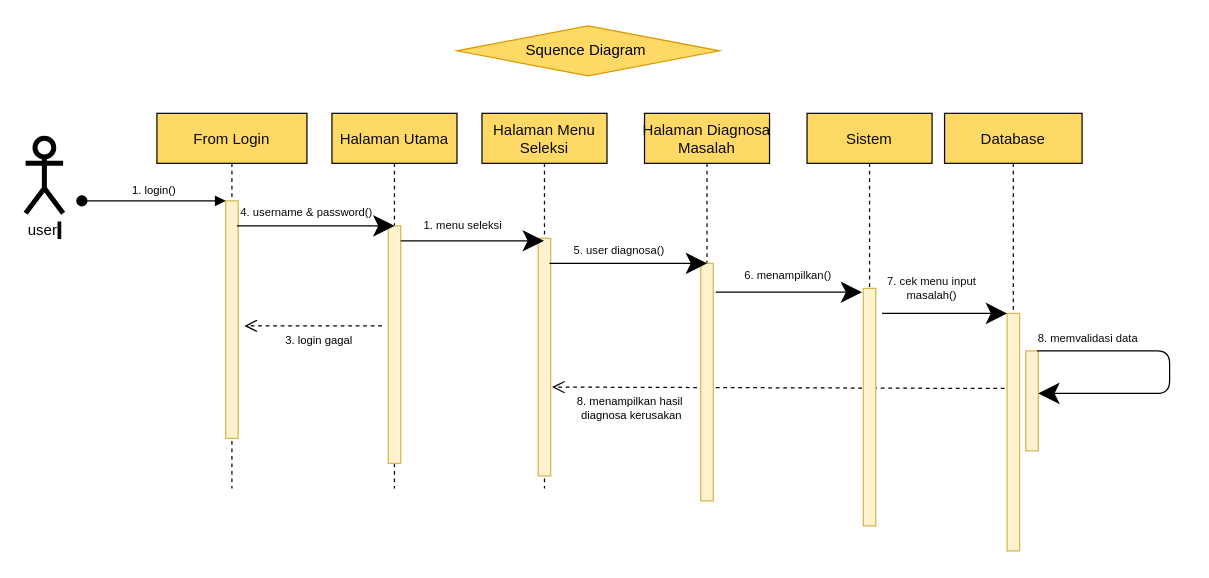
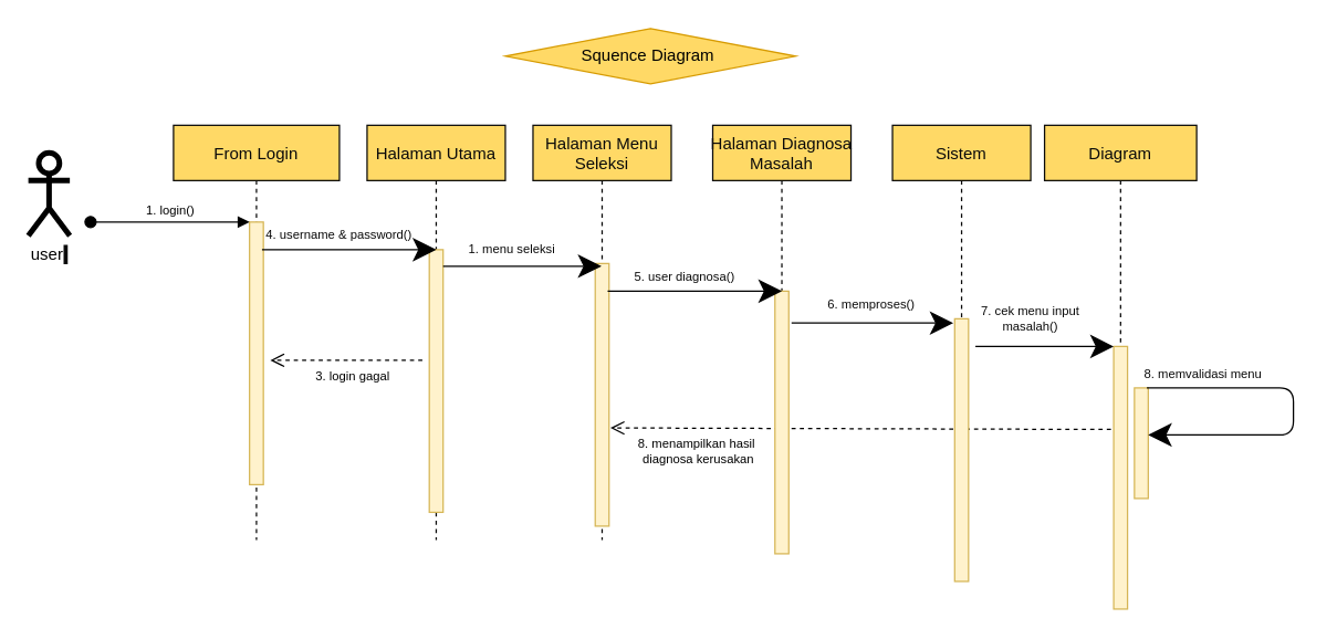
  <mxCell id="0" />
  <mxCell id="1" parent="0" />
  <mxCell id="2" value="From Login" style="shape=umlLifeline;perimeter=lifelinePerimeter;container=1;collapsible=0;recursiveResize=0;rounded=0;shadow=0;strokeWidth=1;fillColor=#FFD966;strokeColor=#0A0A0A;fontColor=#0A0A0A;" parent="1" vertex="1"><mxGeometry x="125" y="90" width="120" height="300" as="geometry" /></mxCell>
  <mxCell id="3" value="" style="points=[];perimeter=orthogonalPerimeter;rounded=0;shadow=0;strokeWidth=1;labelBackgroundColor=#FFD966;labelBorderColor=#FFD966;fillColor=#fff2cc;strokeColor=#d6b656;" parent="2" vertex="1"><mxGeometry x="55" y="70" width="10" height="190" as="geometry" /></mxCell>
  <mxCell id="4" value="1. login()" style="verticalAlign=bottom;startArrow=oval;endArrow=block;startSize=8;shadow=0;strokeWidth=1;fontSize=9;" parent="2" target="3" edge="1"><mxGeometry relative="1" as="geometry"><mxPoint x="-60" y="70" as="sourcePoint" /></mxGeometry></mxCell>
  <mxCell id="5" value="8. menampilkan hasil &#10;diagnosa kerusakan" style="verticalAlign=bottom;endArrow=open;dashed=1;endSize=8;shadow=0;strokeWidth=1;entryX=1.1;entryY=0.626;entryDx=0;entryDy=0;entryPerimeter=0;fontSize=9;" parent="1" target="14" edge="1"><mxGeometry x="0.646" y="31" relative="1" as="geometry"><mxPoint x="415" y="310" as="targetPoint" /><mxPoint x="803" y="310" as="sourcePoint" /><Array as="points"><mxPoint x="775" y="310" /></Array><mxPoint as="offset" /></mxGeometry></mxCell>
  <mxCell id="6" value="Squence Diagram&amp;nbsp;" style="rhombus;whiteSpace=wrap;html=1;hachureGap=4;pointerEvents=0;fillColor=#FFD966;strokeColor=#d79b00;labelBackgroundColor=#FFD966;labelBorderColor=none;" vertex="1" parent="1"><mxGeometry x="365" y="20" width="210" height="40" as="geometry" /></mxCell>
  <mxCell id="7" value="user&lt;span style=&quot;background-color: rgb(10 , 10 , 10)&quot;&gt;&amp;nbsp;&lt;/span&gt;" style="shape=umlActor;verticalLabelPosition=bottom;verticalAlign=top;html=1;outlineConnect=0;hachureGap=4;pointerEvents=0;strokeWidth=4;" vertex="1" parent="1"><mxGeometry x="20" y="110" width="30" height="60" as="geometry" /></mxCell>
  <mxCell id="8" value="Halaman Utama" style="shape=umlLifeline;perimeter=lifelinePerimeter;container=1;collapsible=0;recursiveResize=0;rounded=0;shadow=0;strokeWidth=1;fillColor=#FFD966;strokeColor=#0A0A0A;fontColor=#0A0A0A;" vertex="1" parent="1"><mxGeometry x="265" y="90" width="100" height="300" as="geometry" /></mxCell>
  <mxCell id="9" value="" style="points=[];perimeter=orthogonalPerimeter;rounded=0;shadow=0;strokeWidth=1;fillColor=#fff2cc;strokeColor=#d6b656;" vertex="1" parent="8"><mxGeometry x="45" y="90" width="10" height="190" as="geometry" /></mxCell>
  <mxCell id="10" value="" style="endArrow=classic;html=1;fontColor=#0A0A0A;startSize=14;endSize=14;sourcePerimeterSpacing=8;targetPerimeterSpacing=8;entryX=0.5;entryY=0;entryDx=0;entryDy=0;entryPerimeter=0;" edge="1" parent="8" target="9"><mxGeometry width="50" height="50" relative="1" as="geometry"><mxPoint x="-76" y="90" as="sourcePoint" /><mxPoint x="40" y="90" as="targetPoint" /><Array as="points"><mxPoint x="-50" y="90" /><mxPoint x="-11" y="90" /></Array></mxGeometry></mxCell>
  <mxCell id="11" value="4. username &amp;amp; password()" style="text;html=1;strokeColor=none;fillColor=none;align=center;verticalAlign=middle;whiteSpace=wrap;rounded=0;hachureGap=4;pointerEvents=0;fontColor=#0A0A0A;fontSize=9;" vertex="1" parent="8"><mxGeometry x="-95" y="70" width="150" height="20" as="geometry" /></mxCell>
  <mxCell id="12" value="3. login gagal" style="verticalAlign=bottom;endArrow=open;dashed=1;endSize=8;shadow=0;strokeWidth=1;fontSize=9;" edge="1" parent="8"><mxGeometry x="-0.091" y="20" relative="1" as="geometry"><mxPoint x="-70" y="170" as="targetPoint" /><mxPoint x="40" y="170" as="sourcePoint" /><Array as="points" /><mxPoint as="offset" /></mxGeometry></mxCell>
  <mxCell id="13" value="Halaman Menu&#10;Seleksi" style="shape=umlLifeline;perimeter=lifelinePerimeter;container=1;collapsible=0;recursiveResize=0;rounded=0;shadow=0;strokeWidth=1;fillColor=#FFD966;strokeColor=#0A0A0A;fontColor=#0A0A0A;" vertex="1" parent="1"><mxGeometry x="385" y="90" width="100" height="300" as="geometry" /></mxCell>
  <mxCell id="14" value="" style="points=[];perimeter=orthogonalPerimeter;rounded=0;shadow=0;strokeWidth=1;fillColor=#fff2cc;strokeColor=#d6b656;" vertex="1" parent="13"><mxGeometry x="45" y="100" width="10" height="190" as="geometry" /></mxCell>
  <mxCell id="15" value="Halaman Diagnosa&#10;Masalah" style="shape=umlLifeline;perimeter=lifelinePerimeter;container=1;collapsible=0;recursiveResize=0;rounded=0;shadow=0;strokeWidth=1;fillColor=#FFD966;strokeColor=#0A0A0A;fontColor=#0A0A0A;" vertex="1" parent="1"><mxGeometry x="515" y="90" width="100" height="300" as="geometry" /></mxCell>
  <mxCell id="16" value="" style="points=[];perimeter=orthogonalPerimeter;rounded=0;shadow=0;strokeWidth=1;fillColor=#fff2cc;strokeColor=#d6b656;" vertex="1" parent="15"><mxGeometry x="45" y="120" width="10" height="190" as="geometry" /></mxCell>
  <mxCell id="17" value="5. user diagnosa()" style="text;html=1;strokeColor=none;fillColor=none;align=center;verticalAlign=middle;whiteSpace=wrap;rounded=0;hachureGap=4;pointerEvents=0;fontColor=#0A0A0A;fontSize=9;" vertex="1" parent="15"><mxGeometry x="-95" y="100" width="150" height="20" as="geometry" /></mxCell>
  <mxCell id="18" value="Sistem" style="shape=umlLifeline;perimeter=lifelinePerimeter;container=1;collapsible=0;recursiveResize=0;rounded=0;shadow=0;strokeWidth=1;fillColor=#FFD966;strokeColor=#0A0A0A;fontColor=#0A0A0A;" vertex="1" parent="1"><mxGeometry x="645" y="90" width="100" height="300" as="geometry" /></mxCell>
  <mxCell id="19" value="" style="points=[];perimeter=orthogonalPerimeter;rounded=0;shadow=0;strokeWidth=1;fillColor=#fff2cc;strokeColor=#d6b656;" vertex="1" parent="18"><mxGeometry x="45" y="140" width="10" height="190" as="geometry" /></mxCell>
- <mxCell id="20" value="6. menampilkan()" style="text;html=1;strokeColor=none;fillColor=none;align=center;verticalAlign=middle;whiteSpace=wrap;rounded=0;hachureGap=4;pointerEvents=0;fontColor=#0A0A0A;fontSize=9;" vertex="1" parent="18"><mxGeometry x="-90" y="120" width="150" height="20" as="geometry" /></mxCell>
- <mxCell id="21" value="Database" style="shape=umlLifeline;perimeter=lifelinePerimeter;container=1;collapsible=0;recursiveResize=0;rounded=0;shadow=0;strokeWidth=1;fillColor=#FFD966;strokeColor=#0A0A0A;fontColor=#0A0A0A;" vertex="1" parent="1"><mxGeometry x="755" y="90" width="110" height="300" as="geometry" /></mxCell>
+ <mxCell id="20" value="6. memproses()" style="text;html=1;strokeColor=none;fillColor=none;align=center;verticalAlign=middle;whiteSpace=wrap;rounded=0;hachureGap=4;pointerEvents=0;fontColor=#0A0A0A;fontSize=9;" vertex="1" parent="18"><mxGeometry x="-90" y="120" width="150" height="20" as="geometry" /></mxCell>
+ <mxCell id="21" value="Diagram" style="shape=umlLifeline;perimeter=lifelinePerimeter;container=1;collapsible=0;recursiveResize=0;rounded=0;shadow=0;strokeWidth=1;fillColor=#FFD966;strokeColor=#0A0A0A;fontColor=#0A0A0A;" vertex="1" parent="1"><mxGeometry x="755" y="90" width="110" height="300" as="geometry" /></mxCell>
  <mxCell id="22" value="" style="points=[];perimeter=orthogonalPerimeter;rounded=0;shadow=0;strokeWidth=1;fillColor=#fff2cc;strokeColor=#d6b656;" vertex="1" parent="21"><mxGeometry x="50" y="160" width="10" height="190" as="geometry" /></mxCell>
  <mxCell id="23" value="7. cek menu input&lt;br&gt;masalah()" style="text;html=1;strokeColor=none;fillColor=none;align=center;verticalAlign=middle;whiteSpace=wrap;rounded=0;hachureGap=4;pointerEvents=0;fontColor=#0A0A0A;fontSize=9;" vertex="1" parent="21"><mxGeometry x="-85" y="130" width="150" height="20" as="geometry" /></mxCell>
- <mxCell id="24" value="8. memvalidasi data" style="text;html=1;strokeColor=none;fillColor=none;align=center;verticalAlign=middle;whiteSpace=wrap;rounded=0;hachureGap=4;pointerEvents=0;fontColor=#0A0A0A;fontSize=9;" vertex="1" parent="21"><mxGeometry x="40" y="170" width="150" height="20" as="geometry" /></mxCell>
+ <mxCell id="24" value="8. memvalidasi menu" style="text;html=1;strokeColor=none;fillColor=none;align=center;verticalAlign=middle;whiteSpace=wrap;rounded=0;hachureGap=4;pointerEvents=0;fontColor=#0A0A0A;fontSize=9;" vertex="1" parent="21"><mxGeometry x="40" y="170" width="150" height="20" as="geometry" /></mxCell>
  <mxCell id="25" value="" style="points=[];perimeter=orthogonalPerimeter;rounded=0;shadow=0;strokeWidth=1;fillColor=#fff2cc;strokeColor=#d6b656;" parent="21" vertex="1"><mxGeometry x="65" y="190" width="10" height="80" as="geometry" /></mxCell>
  <mxCell id="26" value="" style="edgeStyle=segmentEdgeStyle;endArrow=classic;html=1;startSize=14;endSize=14;sourcePerimeterSpacing=8;targetPerimeterSpacing=8;fontSize=9;fontColor=#0A0A0A;entryX=1;entryY=0.425;entryDx=0;entryDy=0;entryPerimeter=0;exitX=0.9;exitY=0;exitDx=0;exitDy=0;exitPerimeter=0;" edge="1" parent="21" source="25" target="25"><mxGeometry width="50" height="50" relative="1" as="geometry"><mxPoint x="80" y="190" as="sourcePoint" /><mxPoint x="130" y="290" as="targetPoint" /><Array as="points"><mxPoint x="180" y="190" /><mxPoint x="180" y="224" /></Array></mxGeometry></mxCell>
  <mxCell id="27" value="" style="endArrow=classic;html=1;fontSize=9;fontColor=#0A0A0A;startSize=14;endSize=14;sourcePerimeterSpacing=8;targetPerimeterSpacing=8;exitX=1;exitY=0.063;exitDx=0;exitDy=0;exitPerimeter=0;" edge="1" parent="1" source="9" target="13"><mxGeometry width="50" height="50" relative="1" as="geometry"><mxPoint x="305" y="200" as="sourcePoint" /><mxPoint x="355" y="150" as="targetPoint" /></mxGeometry></mxCell>
  <mxCell id="28" value="1. menu seleksi" style="text;html=1;strokeColor=none;fillColor=none;align=center;verticalAlign=middle;whiteSpace=wrap;rounded=0;hachureGap=4;pointerEvents=0;fontColor=#0A0A0A;fontSize=9;" vertex="1" parent="1"><mxGeometry x="295" y="170" width="150" height="20" as="geometry" /></mxCell>
  <mxCell id="29" value="" style="endArrow=classic;html=1;fontSize=9;fontColor=#0A0A0A;startSize=14;endSize=14;sourcePerimeterSpacing=8;targetPerimeterSpacing=8;entryX=0.5;entryY=0;entryDx=0;entryDy=0;entryPerimeter=0;" edge="1" parent="1" target="16"><mxGeometry width="50" height="50" relative="1" as="geometry"><mxPoint x="439" y="210" as="sourcePoint" /><mxPoint x="415" y="150" as="targetPoint" /></mxGeometry></mxCell>
  <mxCell id="30" value="" style="endArrow=classic;html=1;fontSize=9;fontColor=#0A0A0A;startSize=14;endSize=14;sourcePerimeterSpacing=8;targetPerimeterSpacing=8;entryX=-0.1;entryY=0.016;entryDx=0;entryDy=0;entryPerimeter=0;" edge="1" parent="1" target="19"><mxGeometry width="50" height="50" relative="1" as="geometry"><mxPoint x="572" y="233" as="sourcePoint" /><mxPoint x="595" y="150" as="targetPoint" /></mxGeometry></mxCell>
  <mxCell id="31" value="" style="endArrow=classic;html=1;fontSize=9;fontColor=#0A0A0A;startSize=14;endSize=14;sourcePerimeterSpacing=8;targetPerimeterSpacing=8;" edge="1" parent="1"><mxGeometry width="50" height="50" relative="1" as="geometry"><mxPoint x="705" y="250" as="sourcePoint" /><mxPoint x="805" y="250" as="targetPoint" /><Array as="points"><mxPoint x="795" y="250" /></Array></mxGeometry></mxCell>
